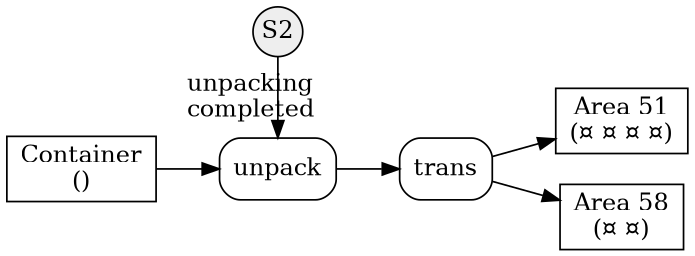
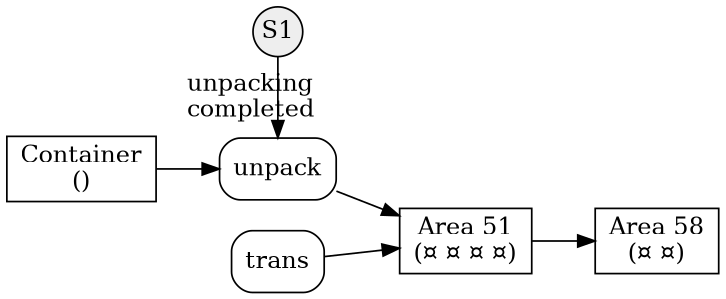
  digraph {
    rankdir=LR
    node [shape=box]
-   S1 [fillcolor="#EEEEEE" fixedsize=true shape=circle style=filled width=0.4 label=S2]
+   S1 [fillcolor="#EEEEEE" fixedsize=true shape=circle style=filled width=0.4]
    unpack [style=rounded]
    n3 [label="Container\n()"]
    n4 [label="Area 51\n(&curren; &curren; &curren; &curren;)"]
    n5 [label="Area 58\n(&curren; &curren;)"]
    trans [style=rounded]
    subgraph sub_1 {
      rank=same
      S1
      unpack
    }
    subgraph sub_2 {
      n3
      n4
      n5
    }
    subgraph sub_3 {
      S1
    }
    subgraph sub_4 {
      unpack
      trans
    }
    S1 -> unpack [label=" unpacking\l completed"]
-   unpack -> trans
+   unpack -> n4
    n3 -> unpack
    trans -> n4
-   trans -> n5
+   n4 -> n5
  }
